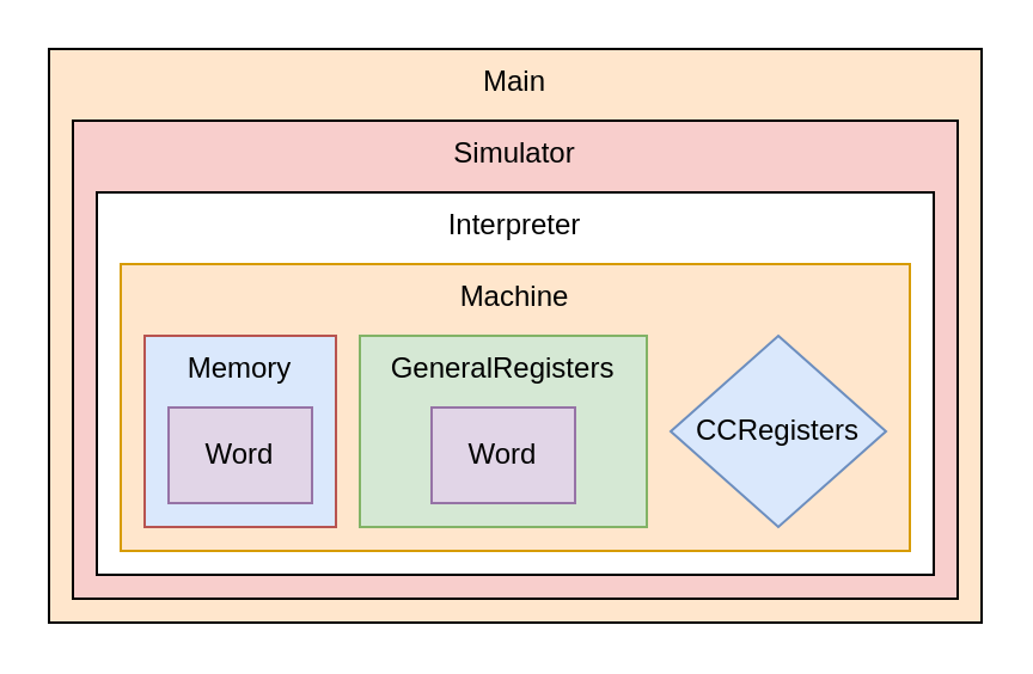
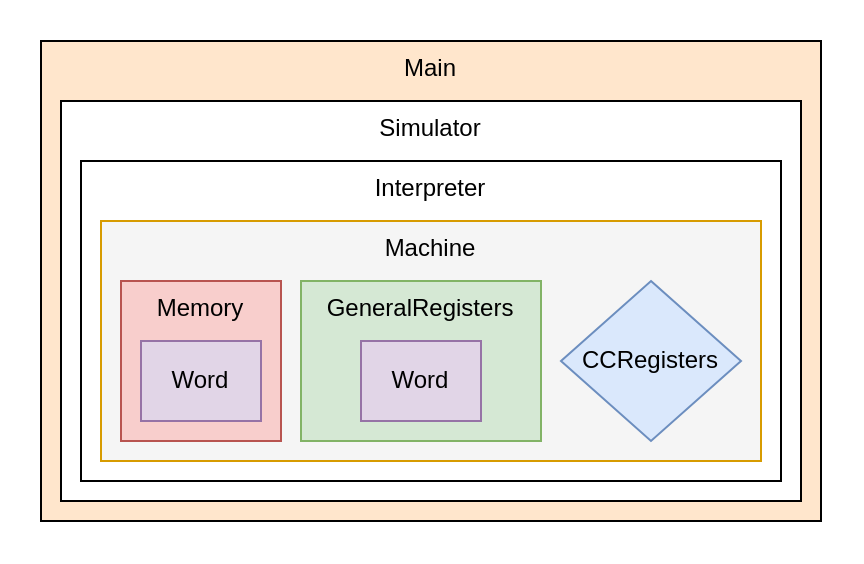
  <mxCell id="0" />
  <mxCell id="1" parent="0" />
  <mxCell id="2" value="Main" style="rounded=0;whiteSpace=wrap;html=1;verticalAlign=top;fillColor=#ffe6cc;" vertex="1" parent="1"><mxGeometry x="20" y="20" width="390" height="240" as="geometry" /></mxCell>
- <mxCell id="3" value="Simulator" style="rounded=0;whiteSpace=wrap;html=1;verticalAlign=top;fillColor=#f8cecc;" vertex="1" parent="1"><mxGeometry x="30" y="50" width="370" height="200" as="geometry" /></mxCell>
+ <mxCell id="3" value="Simulator" style="rounded=0;whiteSpace=wrap;html=1;verticalAlign=top;" vertex="1" parent="1"><mxGeometry x="30" y="50" width="370" height="200" as="geometry" /></mxCell>
  <mxCell id="4" value="Interpreter" style="rounded=0;whiteSpace=wrap;html=1;verticalAlign=top;" vertex="1" parent="1"><mxGeometry x="40" y="80" width="350" height="160" as="geometry" /></mxCell>
- <mxCell id="5" value="Machine" style="rounded=0;whiteSpace=wrap;html=1;verticalAlign=top;fillColor=#ffe6cc;strokeColor=#d79b00;" vertex="1" parent="1"><mxGeometry x="50" y="110" width="330" height="120" as="geometry" /></mxCell>
- <mxCell id="6" value="Memory" style="rounded=0;whiteSpace=wrap;html=1;verticalAlign=top;fillColor=#dae8fc;strokeColor=#b85450;" vertex="1" parent="1"><mxGeometry x="60" y="140" width="80" height="80" as="geometry" /></mxCell>
+ <mxCell id="5" value="Machine" style="rounded=0;whiteSpace=wrap;html=1;verticalAlign=top;fillColor=#f5f5f5;strokeColor=#d79b00;" vertex="1" parent="1"><mxGeometry x="50" y="110" width="330" height="120" as="geometry" /></mxCell>
+ <mxCell id="6" value="Memory" style="rounded=0;whiteSpace=wrap;html=1;verticalAlign=top;fillColor=#f8cecc;strokeColor=#b85450;" vertex="1" parent="1"><mxGeometry x="60" y="140" width="80" height="80" as="geometry" /></mxCell>
  <mxCell id="7" value="Word" style="rounded=0;whiteSpace=wrap;html=1;fillColor=#e1d5e7;strokeColor=#9673a6;" vertex="1" parent="1"><mxGeometry x="70" y="170" width="60" height="40" as="geometry" /></mxCell>
  <mxCell id="8" value="GeneralRegisters" style="rounded=0;whiteSpace=wrap;html=1;verticalAlign=top;fillColor=#d5e8d4;strokeColor=#82b366;" vertex="1" parent="1"><mxGeometry x="150" y="140" width="120" height="80" as="geometry" /></mxCell>
  <mxCell id="9" value="Word" style="rounded=0;whiteSpace=wrap;html=1;fillColor=#e1d5e7;strokeColor=#9673a6;" vertex="1" parent="1"><mxGeometry x="180" y="170" width="60" height="40" as="geometry" /></mxCell>
  <mxCell id="10" value="CCRegisters" style="rhombus;whiteSpace=wrap;html=1;verticalAlign=middle;fillColor=#dae8fc;strokeColor=#6c8ebf;" vertex="1" parent="1"><mxGeometry x="280" y="140" width="90" height="80" as="geometry" /></mxCell>
